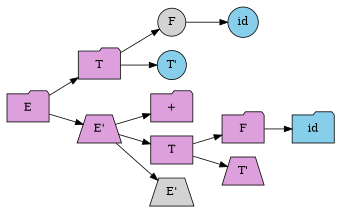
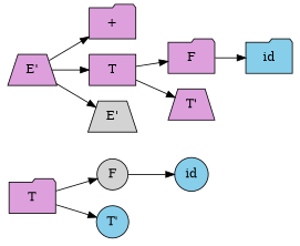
  digraph {
    rankdir=LR
    node [style=filled fillcolor=plum shape=folder]
    n1 [label=T]
    n2 [label=F fillcolor=lightgrey shape=circle]
    n3 [label="T'" fillcolor=skyblue shape=circle]
-   E
    n5 [label="E'" shape=trapezium]
    n6 [label="+"]
    n7 [label=T shape=box]
    n8 [label="E'" fillcolor=lightgrey shape=trapezium]
    n9 [label=id fillcolor=skyblue shape=circle]
    n10 [label=F]
    n11 [label="T'" shape=trapezium]
    n12 [label=id fillcolor=skyblue]
    n1 -> n2
    n1 -> n3
    n2 -> n9
-   E -> n1
-   E -> n5
    n5 -> n6
    n5 -> n7
    n5 -> n8
    n7 -> n10
    n7 -> n11
    n10 -> n12
  }
